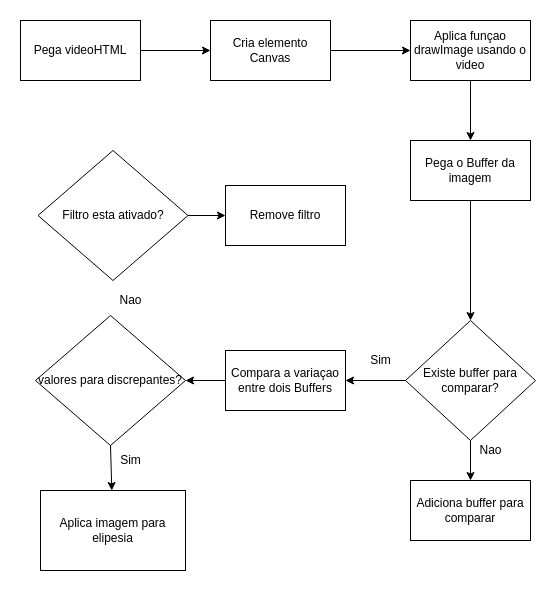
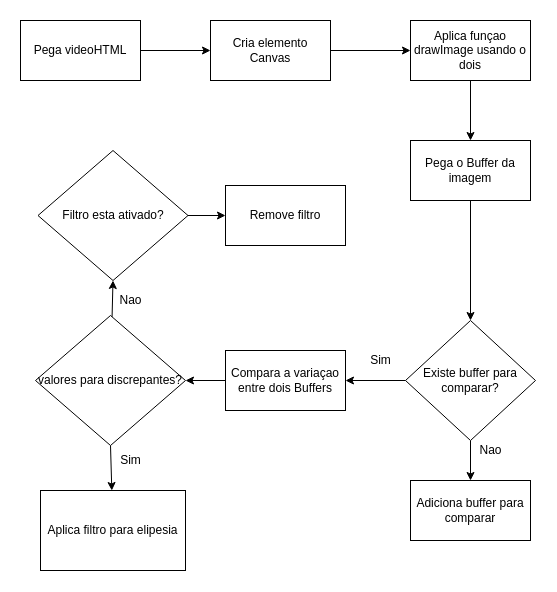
  <mxCell id="0" />
  <mxCell id="1" parent="0" />
  <mxCell id="2" style="edgeStyle=none;html=1;" edge="1" parent="1" source="3" target="5"><mxGeometry relative="1" as="geometry" /></mxCell>
  <mxCell id="3" value="Pega videoHTML" style="rounded=0;whiteSpace=wrap;html=1;" vertex="1" parent="1"><mxGeometry x="20" y="20" width="120" height="60" as="geometry" /></mxCell>
  <mxCell id="4" style="edgeStyle=none;html=1;entryX=0;entryY=0.5;entryDx=0;entryDy=0;" edge="1" parent="1" source="5" target="7"><mxGeometry relative="1" as="geometry" /></mxCell>
  <mxCell id="5" value="Cria elemento Canvas" style="rounded=0;whiteSpace=wrap;html=1;" vertex="1" parent="1"><mxGeometry x="210" y="20" width="120" height="60" as="geometry" /></mxCell>
  <mxCell id="6" style="edgeStyle=none;html=1;" edge="1" parent="1" source="7" target="9"><mxGeometry relative="1" as="geometry" /></mxCell>
- <mxCell id="7" value="Aplica funçao drawImage usando o video" style="rounded=0;whiteSpace=wrap;html=1;" vertex="1" parent="1"><mxGeometry x="410" y="20" width="120" height="60" as="geometry" /></mxCell>
+ <mxCell id="7" value="Aplica funçao drawImage usando o dois" style="rounded=0;whiteSpace=wrap;html=1;" vertex="1" parent="1"><mxGeometry x="410" y="20" width="120" height="60" as="geometry" /></mxCell>
  <mxCell id="8" style="edgeStyle=none;html=1;" edge="1" parent="1" source="9" target="12"><mxGeometry relative="1" as="geometry" /></mxCell>
  <mxCell id="9" value="Pega o Buffer da imagem" style="rounded=0;whiteSpace=wrap;html=1;" vertex="1" parent="1"><mxGeometry x="410" y="140" width="120" height="60" as="geometry" /></mxCell>
  <mxCell id="10" style="edgeStyle=none;html=1;entryX=1;entryY=0.5;entryDx=0;entryDy=0;" edge="1" parent="1" source="12" target="14"><mxGeometry relative="1" as="geometry" /></mxCell>
  <mxCell id="11" style="edgeStyle=none;html=1;" edge="1" parent="1" source="12" target="23"><mxGeometry relative="1" as="geometry" /></mxCell>
  <mxCell id="12" value="Existe buffer para comparar?" style="rhombus;whiteSpace=wrap;html=1;" vertex="1" parent="1"><mxGeometry x="405" y="320" width="130" height="120" as="geometry" /></mxCell>
  <mxCell id="13" style="edgeStyle=none;html=1;entryX=1;entryY=0.5;entryDx=0;entryDy=0;" edge="1" parent="1" source="14" target="17"><mxGeometry relative="1" as="geometry" /></mxCell>
  <mxCell id="14" value="Compara a variaçao entre dois Buffers" style="rounded=0;whiteSpace=wrap;html=1;" vertex="1" parent="1"><mxGeometry x="225" y="350" width="120" height="60" as="geometry" /></mxCell>
  <mxCell id="15" style="edgeStyle=none;html=1;exitX=0.5;exitY=1;exitDx=0;exitDy=0;" edge="1" parent="1" source="17" target="18"><mxGeometry relative="1" as="geometry" /></mxCell>
+ <mxCell id="16" style="edgeStyle=none;html=1;entryX=0.5;entryY=1;entryDx=0;entryDy=0;" edge="1" parent="1" source="17" target="20"><mxGeometry relative="1" as="geometry" /></mxCell>
  <mxCell id="17" value="valores para discrepantes?" style="rhombus;whiteSpace=wrap;html=1;" vertex="1" parent="1"><mxGeometry x="35" y="315" width="150" height="130" as="geometry" /></mxCell>
- <mxCell id="18" value="Aplica imagem para elipesia" style="rounded=0;whiteSpace=wrap;html=1;" vertex="1" parent="1"><mxGeometry x="40" y="490" width="145" height="80" as="geometry" /></mxCell>
+ <mxCell id="18" value="Aplica filtro para elipesia" style="rounded=0;whiteSpace=wrap;html=1;" vertex="1" parent="1"><mxGeometry x="40" y="490" width="145" height="80" as="geometry" /></mxCell>
  <mxCell id="19" style="edgeStyle=none;html=1;entryX=0;entryY=0.5;entryDx=0;entryDy=0;" edge="1" parent="1" source="20" target="21"><mxGeometry relative="1" as="geometry" /></mxCell>
  <mxCell id="20" value="Filtro esta ativado?" style="rhombus;whiteSpace=wrap;html=1;" vertex="1" parent="1"><mxGeometry x="37.5" y="150" width="150" height="130" as="geometry" /></mxCell>
  <mxCell id="21" value="Remove filtro" style="rounded=0;whiteSpace=wrap;html=1;" vertex="1" parent="1"><mxGeometry x="225" y="185" width="120" height="60" as="geometry" /></mxCell>
  <mxCell id="22" value="Sim" style="text;html=1;align=center;verticalAlign=middle;resizable=0;points=[];autosize=1;strokeColor=none;fillColor=none;" vertex="1" parent="1"><mxGeometry x="360" y="350" width="40" height="20" as="geometry" /></mxCell>
  <mxCell id="23" value="Adiciona buffer para comparar" style="rounded=0;whiteSpace=wrap;html=1;" vertex="1" parent="1"><mxGeometry x="410" y="480" width="120" height="60" as="geometry" /></mxCell>
  <mxCell id="24" value="Nao" style="text;html=1;align=center;verticalAlign=middle;resizable=0;points=[];autosize=1;strokeColor=none;fillColor=none;" vertex="1" parent="1"><mxGeometry x="470" y="440" width="40" height="20" as="geometry" /></mxCell>
  <mxCell id="25" value="Sim" style="text;html=1;align=center;verticalAlign=middle;resizable=0;points=[];autosize=1;strokeColor=none;fillColor=none;" vertex="1" parent="1"><mxGeometry x="110" y="450" width="40" height="20" as="geometry" /></mxCell>
  <mxCell id="26" value="Nao" style="text;html=1;align=center;verticalAlign=middle;resizable=0;points=[];autosize=1;strokeColor=none;fillColor=none;" vertex="1" parent="1"><mxGeometry x="110" y="290" width="40" height="20" as="geometry" /></mxCell>
